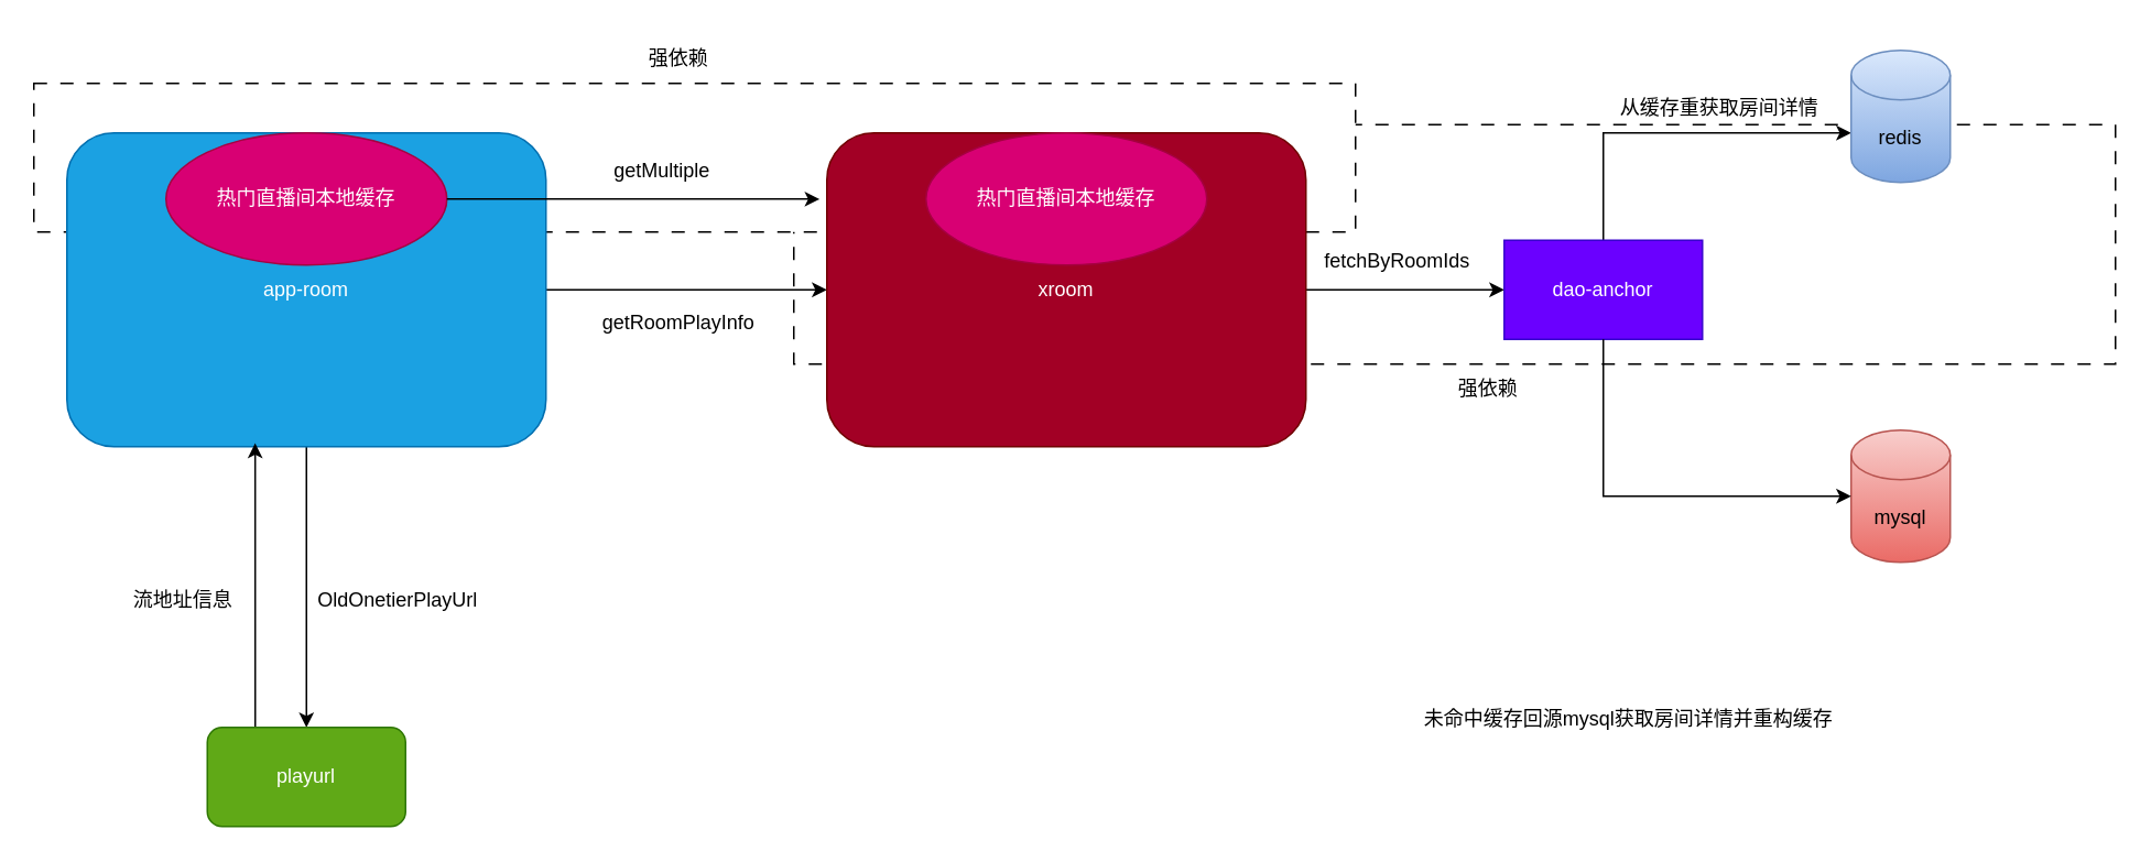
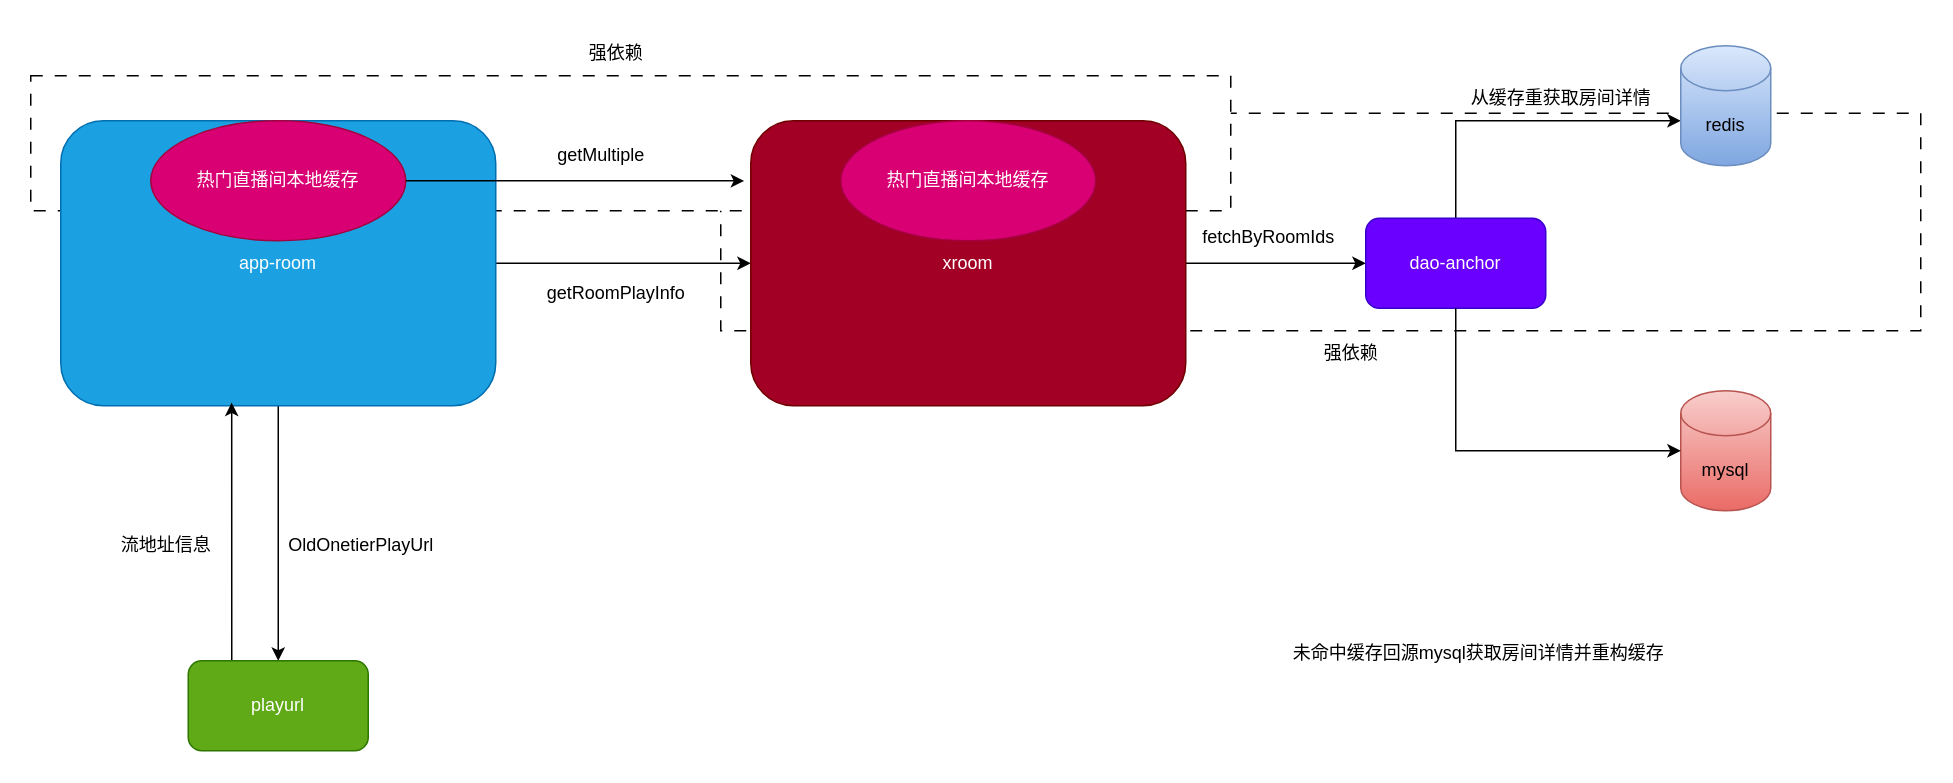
  <mxCell id="0" />
  <mxCell id="1" parent="0" />
  <mxCell id="2" value="" style="rounded=0;whiteSpace=wrap;html=1;dashed=1;dashPattern=8 8;" vertex="1" parent="1"><mxGeometry x="480" y="75" width="800" height="145" as="geometry" /></mxCell>
  <mxCell id="3" value="" style="rounded=0;whiteSpace=wrap;html=1;dashed=1;dashPattern=8 8;" vertex="1" parent="1"><mxGeometry x="20" y="50" width="800" height="90" as="geometry" /></mxCell>
  <mxCell id="4" style="edgeStyle=orthogonalEdgeStyle;rounded=0;orthogonalLoop=1;jettySize=auto;html=1;entryX=0.5;entryY=0;entryDx=0;entryDy=0;" edge="1" parent="1" source="6" target="8"><mxGeometry relative="1" as="geometry"><mxPoint x="185" y="430" as="targetPoint" /></mxGeometry></mxCell>
  <mxCell id="5" style="edgeStyle=orthogonalEdgeStyle;rounded=0;orthogonalLoop=1;jettySize=auto;html=1;" edge="1" parent="1" source="6" target="11"><mxGeometry relative="1" as="geometry" /></mxCell>
  <mxCell id="6" value="app-room" style="rounded=1;whiteSpace=wrap;html=1;fillColor=#1ba1e2;fontColor=#ffffff;strokeColor=#006EAF;" vertex="1" parent="1"><mxGeometry x="40" y="80" width="290" height="190" as="geometry" /></mxCell>
  <mxCell id="7" style="edgeStyle=orthogonalEdgeStyle;rounded=0;orthogonalLoop=1;jettySize=auto;html=1;exitX=0.25;exitY=0;exitDx=0;exitDy=0;entryX=0.393;entryY=0.989;entryDx=0;entryDy=0;entryPerimeter=0;" edge="1" parent="1" source="8" target="6"><mxGeometry relative="1" as="geometry"><mxPoint x="155" y="280" as="targetPoint" /><Array as="points"><mxPoint x="154" y="440" /></Array></mxGeometry></mxCell>
  <mxCell id="8" value="playurl" style="rounded=1;whiteSpace=wrap;html=1;fillColor=#60a917;fontColor=#ffffff;strokeColor=#2D7600;" vertex="1" parent="1"><mxGeometry x="125" y="440" width="120" height="60" as="geometry" /></mxCell>
  <mxCell id="9" value="热门直播间本地缓存" style="ellipse;whiteSpace=wrap;html=1;fillColor=#d80073;fontColor=#ffffff;strokeColor=#A50040;" vertex="1" parent="1"><mxGeometry x="100" y="80" width="170" height="80" as="geometry" /></mxCell>
  <mxCell id="10" style="edgeStyle=orthogonalEdgeStyle;rounded=0;orthogonalLoop=1;jettySize=auto;html=1;entryX=0;entryY=0.5;entryDx=0;entryDy=0;" edge="1" parent="1" source="11" target="17"><mxGeometry relative="1" as="geometry" /></mxCell>
  <mxCell id="11" value="xroom" style="rounded=1;whiteSpace=wrap;html=1;fillColor=#a20025;fontColor=#ffffff;strokeColor=#6F0000;" vertex="1" parent="1"><mxGeometry x="500" y="80" width="290" height="190" as="geometry" /></mxCell>
  <mxCell id="12" style="edgeStyle=orthogonalEdgeStyle;rounded=0;orthogonalLoop=1;jettySize=auto;html=1;exitX=1;exitY=0.5;exitDx=0;exitDy=0;entryX=-0.015;entryY=0.211;entryDx=0;entryDy=0;entryPerimeter=0;" edge="1" parent="1" source="9" target="11"><mxGeometry relative="1" as="geometry" /></mxCell>
  <mxCell id="13" value="热门直播间本地缓存" style="ellipse;whiteSpace=wrap;html=1;fillColor=#d80073;fontColor=#ffffff;strokeColor=#A50040;" vertex="1" parent="1"><mxGeometry x="560" y="80" width="170" height="80" as="geometry" /></mxCell>
  <mxCell id="14" value="getMultiple" style="text;html=1;align=center;verticalAlign=middle;resizable=0;points=[];autosize=1;strokeColor=none;fillColor=none;" vertex="1" parent="1"><mxGeometry x="360" y="88" width="80" height="30" as="geometry" /></mxCell>
  <mxCell id="15" value="getRoomPlayInfo" style="text;html=1;align=center;verticalAlign=middle;resizable=0;points=[];autosize=1;strokeColor=none;fillColor=none;" vertex="1" parent="1"><mxGeometry x="350" y="180" width="120" height="30" as="geometry" /></mxCell>
  <mxCell id="16" style="edgeStyle=orthogonalEdgeStyle;rounded=0;orthogonalLoop=1;jettySize=auto;html=1;exitX=0.5;exitY=0;exitDx=0;exitDy=0;" edge="1" parent="1" source="17" target="19"><mxGeometry relative="1" as="geometry"><Array as="points"><mxPoint x="970" y="80" /></Array></mxGeometry></mxCell>
- <mxCell id="17" value="dao-anchor" style="whiteSpace=wrap;html=1;fillColor=#6a00ff;fontColor=#ffffff;strokeColor=#3700CC;rounded=0;" vertex="1" parent="1"><mxGeometry x="910" y="145" width="120" height="60" as="geometry" /></mxCell>
+ <mxCell id="17" value="dao-anchor" style="rounded=1;whiteSpace=wrap;html=1;fillColor=#6a00ff;fontColor=#ffffff;strokeColor=#3700CC;" vertex="1" parent="1"><mxGeometry x="910" y="145" width="120" height="60" as="geometry" /></mxCell>
  <mxCell id="18" value="mysql" style="shape=cylinder3;whiteSpace=wrap;html=1;boundedLbl=1;backgroundOutline=1;size=15;fillColor=#f8cecc;strokeColor=#b85450;gradientColor=#ea6b66;" vertex="1" parent="1"><mxGeometry x="1120" y="260" width="60" height="80" as="geometry" /></mxCell>
  <mxCell id="19" value="redis" style="shape=cylinder3;whiteSpace=wrap;html=1;boundedLbl=1;backgroundOutline=1;size=15;fillColor=#dae8fc;gradientColor=#7ea6e0;strokeColor=#6c8ebf;" vertex="1" parent="1"><mxGeometry x="1120" y="30" width="60" height="80" as="geometry" /></mxCell>
  <mxCell id="20" value="fetchByRoomIds" style="text;html=1;align=center;verticalAlign=middle;resizable=0;points=[];autosize=1;strokeColor=none;fillColor=none;" vertex="1" parent="1"><mxGeometry x="790" y="143" width="110" height="30" as="geometry" /></mxCell>
  <mxCell id="21" style="edgeStyle=orthogonalEdgeStyle;rounded=0;orthogonalLoop=1;jettySize=auto;html=1;entryX=0;entryY=0.5;entryDx=0;entryDy=0;entryPerimeter=0;" edge="1" parent="1" source="17" target="18"><mxGeometry relative="1" as="geometry"><Array as="points"><mxPoint x="970" y="300" /><mxPoint x="1100" y="300" /></Array></mxGeometry></mxCell>
  <mxCell id="22" value="从缓存重获取房间详情" style="text;html=1;align=center;verticalAlign=middle;resizable=0;points=[];autosize=1;strokeColor=none;fillColor=none;" vertex="1" parent="1"><mxGeometry x="970" y="50" width="140" height="30" as="geometry" /></mxCell>
  <mxCell id="23" value="未命中缓存回源mysql获取房间详情并重构缓存" style="text;html=1;align=center;verticalAlign=middle;resizable=0;points=[];autosize=1;strokeColor=none;fillColor=none;" vertex="1" parent="1"><mxGeometry x="850" y="420" width="270" height="30" as="geometry" /></mxCell>
  <mxCell id="24" value="OldOnetierPlayUrl" style="text;html=1;align=center;verticalAlign=middle;resizable=0;points=[];autosize=1;strokeColor=none;fillColor=none;" vertex="1" parent="1"><mxGeometry x="180" y="348" width="120" height="30" as="geometry" /></mxCell>
  <mxCell id="25" value="流地址信息" style="text;html=1;align=center;verticalAlign=middle;resizable=0;points=[];autosize=1;strokeColor=none;fillColor=none;" vertex="1" parent="1"><mxGeometry x="70" y="348" width="80" height="30" as="geometry" /></mxCell>
  <mxCell id="26" value="强依赖" style="text;html=1;align=center;verticalAlign=middle;resizable=0;points=[];autosize=1;strokeColor=none;fillColor=none;" vertex="1" parent="1"><mxGeometry x="380" y="20" width="60" height="30" as="geometry" /></mxCell>
  <mxCell id="27" value="强依赖" style="text;html=1;align=center;verticalAlign=middle;resizable=0;points=[];autosize=1;strokeColor=none;fillColor=none;" vertex="1" parent="1"><mxGeometry x="870" y="220" width="60" height="30" as="geometry" /></mxCell>
